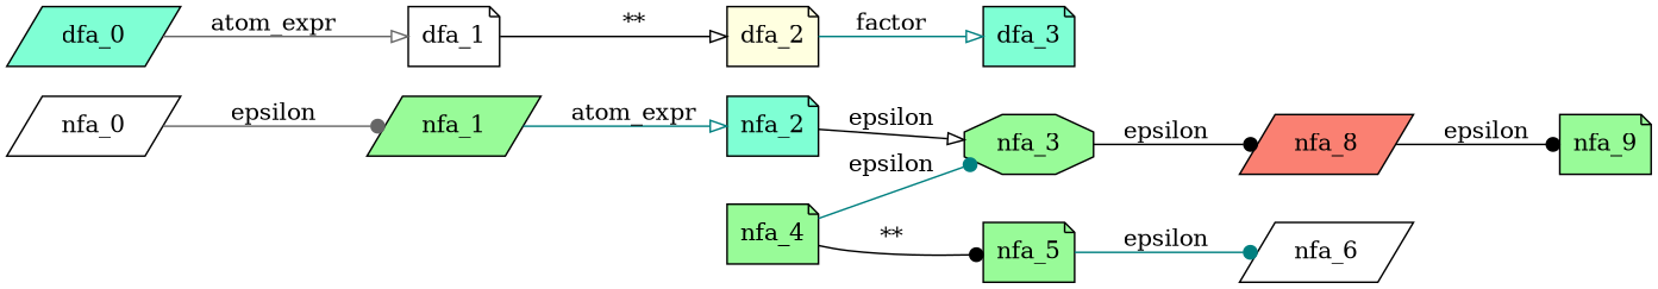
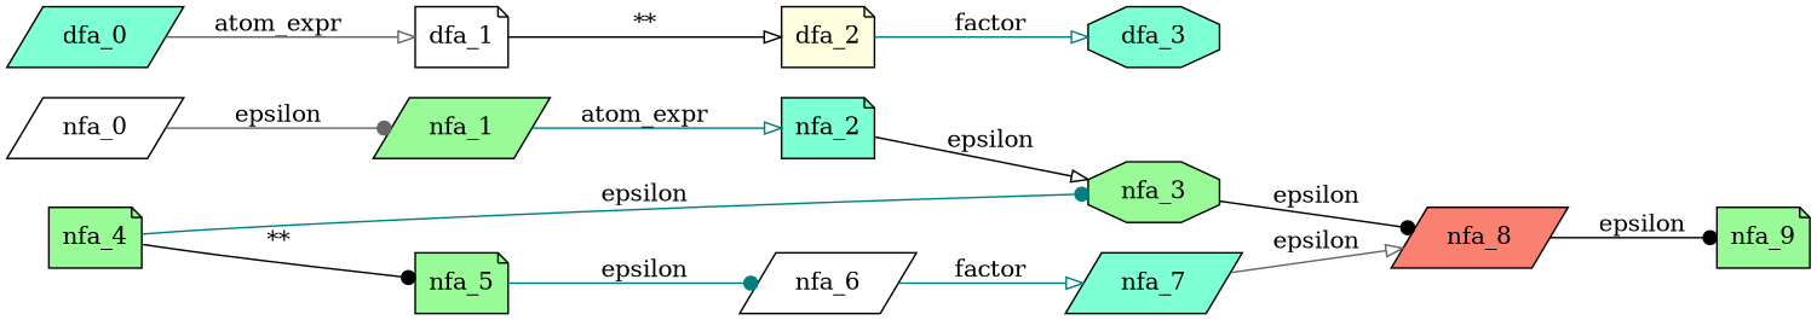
  digraph {
    rankdir=LR
    node [fillcolor=palegreen shape=parallelogram style=filled]
    edge [arrowhead=onormal color=teal]
    nfa_0 [fillcolor=white]
    nfa_1
    nfa_2 [fillcolor=aquamarine shape=note]
    nfa_3 [shape=octagon]
    nfa_4 [shape=note]
    nfa_8 [fillcolor=salmon]
    nfa_5 [shape=note]
    nfa_6 [fillcolor=white]
+   nfa_7 [fillcolor=aquamarine]
    nfa_9 [shape=note]
    dfa_0 [fillcolor=aquamarine]
    dfa_1 [fillcolor=white shape=note]
    dfa_2 [fillcolor=lightyellow shape=note]
-   dfa_3 [fillcolor=aquamarine shape=note]
+   dfa_3 [fillcolor=aquamarine shape=octagon]
    subgraph sub_1 {
      nfa_0
      nfa_1
      nfa_2
      nfa_3
      nfa_4
      nfa_8
      nfa_5
      nfa_6
+     nfa_7
      nfa_9
    }
    subgraph sub_2 {
      dfa_0
      dfa_1
      dfa_2
      dfa_3
    }
    nfa_0 -> nfa_1 [arrowhead=dot color=gray40 label=epsilon]
    nfa_1 -> nfa_2 [label=atom_expr]
    nfa_2 -> nfa_3 [color=black label=epsilon]
    nfa_3 -> nfa_8 [arrowhead=dot color=black label=epsilon]
    nfa_4 -> nfa_3 [arrowhead=dot label=epsilon]
    nfa_4 -> nfa_5 [arrowhead=dot color=black label="**"]
    nfa_8 -> nfa_9 [arrowhead=dot color=black label=epsilon]
    nfa_5 -> nfa_6 [arrowhead=dot label=epsilon]
+   nfa_6 -> nfa_7 [label=factor]
+   nfa_7 -> nfa_8 [color=gray40 label=epsilon]
    dfa_0 -> dfa_1 [color=gray40 label=atom_expr]
    dfa_1 -> dfa_2 [color=black label="**"]
    dfa_2 -> dfa_3 [label=factor]
  }
